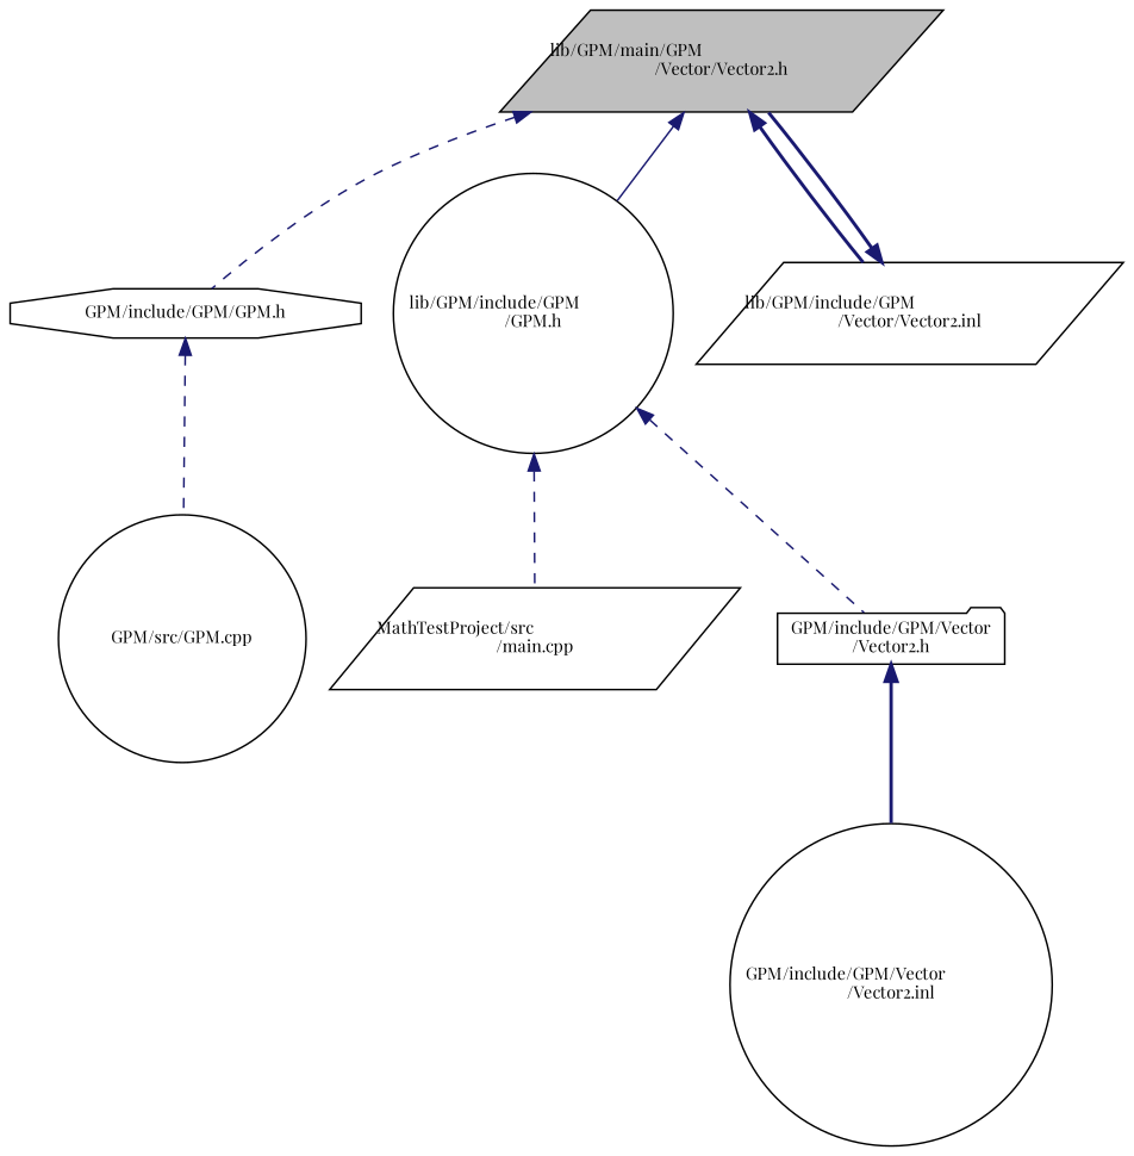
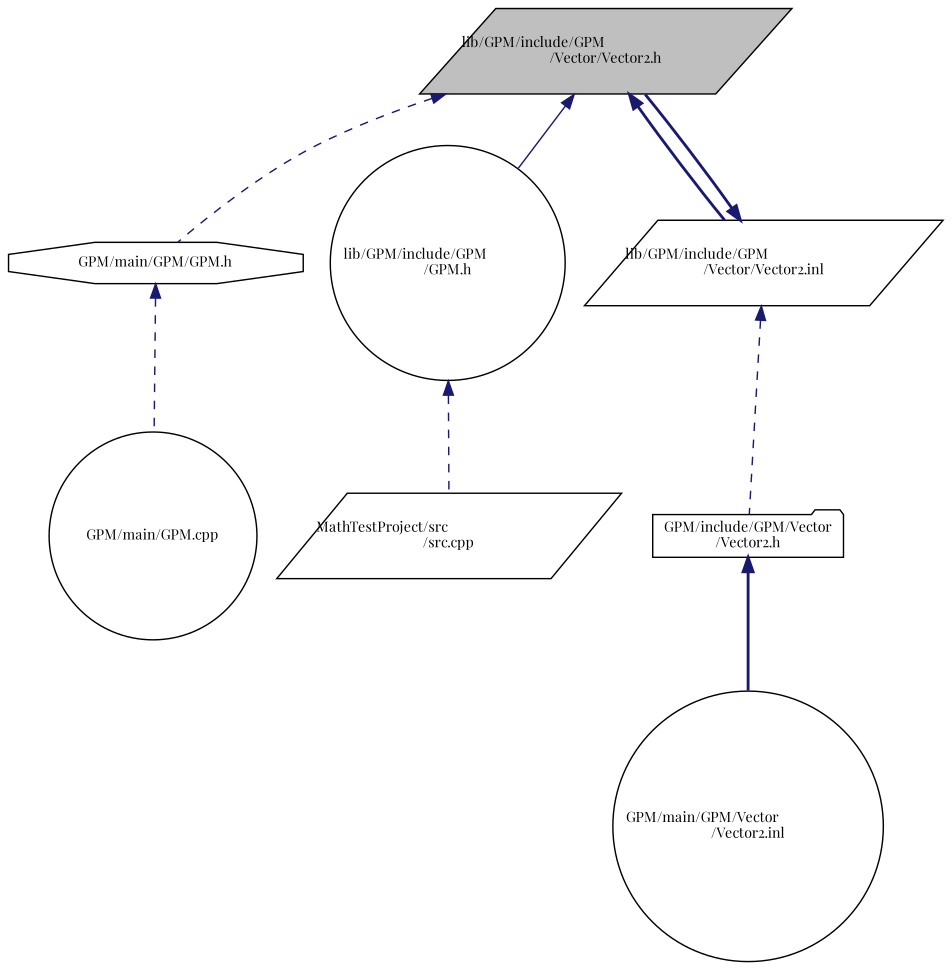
  digraph {
    fontname="Playfair Display"
    node [color=black fillcolor=white fontname="Playfair Display" fontsize=10 shape=parallelogram style=filled]
    edge [color=midnightblue dir=back fontname="Playfair Display" fontsize=10 labelfontname=Helvetica labelfontsize=10 style=dashed]
-   n1 [fillcolor=grey75 fontcolor=black height=0.2 label="lib/GPM/main/GPM\l/Vector/Vector2.h" width=0.4]
-   n2 [height=0.2 label="GPM/include/GPM/GPM.h" shape=octagon width=0.4]
+   n1 [fillcolor=grey75 fontcolor=black height=0.2 label="lib/GPM/include/GPM\l/Vector/Vector2.h" width=0.4]
+   n2 [height=0.2 label="GPM/main/GPM/GPM.h" shape=octagon width=0.4]
    n3 [height=0.2 label="lib/GPM/include/GPM\l/GPM.h" shape=circle width=0.4]
    n4 [height=0.2 label="lib/GPM/include/GPM\l/Vector/Vector2.inl" width=0.4]
-   n5 [height=0.2 label="GPM/src/GPM.cpp" shape=circle width=0.4]
-   n6 [height=0.2 label="MathTestProject/src\l/main.cpp" width=0.4]
+   n5 [height=0.2 label="GPM/main/GPM.cpp" shape=circle width=0.4]
+   n6 [height=0.2 label="MathTestProject/src\l/src.cpp" width=0.4]
    n7 [height=0.2 label="GPM/include/GPM/Vector\l/Vector2.h" shape=folder width=0.4]
-   n8 [height=0.2 label="GPM/include/GPM/Vector\l/Vector2.inl" shape=circle width=0.4]
+   n8 [height=0.2 label="GPM/main/GPM/Vector\l/Vector2.inl" shape=circle width=0.4]
    n1 -> n2
    n1 -> n3 [style=solid]
    n1 -> n4 [style=bold]
    n2 -> n5
    n3 -> n6
    n4 -> n1 [style=bold]
-   n3 -> n7
+   n4 -> n7
    n7 -> n8 [style=bold]
  }
